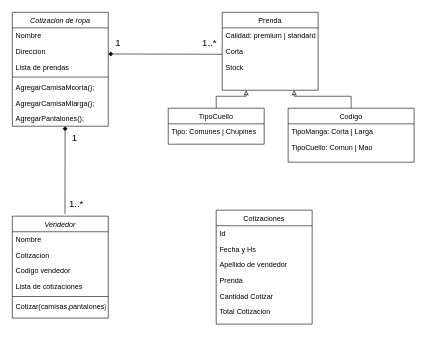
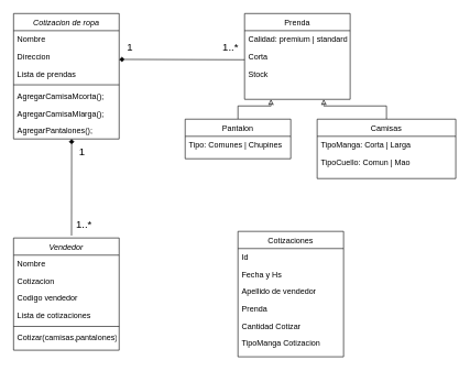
  <mxCell id="0" />
  <mxCell id="1" parent="0" />
  <mxCell id="2" value="Vendedor" style="swimlane;fontStyle=2;align=center;verticalAlign=top;childLayout=stackLayout;horizontal=1;startSize=26;horizontalStack=0;resizeParent=1;resizeLast=0;collapsible=1;marginBottom=0;rounded=0;shadow=0;strokeWidth=1;" parent="1" vertex="1"><mxGeometry x="20" y="360" width="160" height="170" as="geometry"><mxRectangle x="230" y="140" width="160" height="26" as="alternateBounds" /></mxGeometry></mxCell>
  <mxCell id="3" value="Nombre" style="text;align=left;verticalAlign=top;spacingLeft=4;spacingRight=4;overflow=hidden;rotatable=0;points=[[0,0.5],[1,0.5]];portConstraint=eastwest;" parent="2" vertex="1"><mxGeometry y="26" width="160" height="26" as="geometry" /></mxCell>
  <mxCell id="4" value="Cotizacion" style="text;align=left;verticalAlign=top;spacingLeft=4;spacingRight=4;overflow=hidden;rotatable=0;points=[[0,0.5],[1,0.5]];portConstraint=eastwest;rounded=0;shadow=0;html=0;" parent="2" vertex="1"><mxGeometry y="52" width="160" height="26" as="geometry" /></mxCell>
  <mxCell id="5" value="Codigo vendedor" style="text;align=left;verticalAlign=top;spacingLeft=4;spacingRight=4;overflow=hidden;rotatable=0;points=[[0,0.5],[1,0.5]];portConstraint=eastwest;rounded=0;shadow=0;html=0;" parent="2" vertex="1"><mxGeometry y="78" width="160" height="26" as="geometry" /></mxCell>
  <mxCell id="6" value="Lista de cotizaciones" style="text;align=left;verticalAlign=top;spacingLeft=4;spacingRight=4;overflow=hidden;rotatable=0;points=[[0,0.5],[1,0.5]];portConstraint=eastwest;rounded=0;shadow=0;html=0;" vertex="1" parent="2"><mxGeometry y="104" width="160" height="26" as="geometry" /></mxCell>
  <mxCell id="7" value="" style="line;html=1;strokeWidth=1;align=left;verticalAlign=middle;spacingTop=-1;spacingLeft=3;spacingRight=3;rotatable=0;labelPosition=right;points=[];portConstraint=eastwest;" parent="2" vertex="1"><mxGeometry y="130" width="160" height="8" as="geometry" /></mxCell>
  <mxCell id="8" value="Cotizar(camisas,pantalones)" style="text;align=left;verticalAlign=top;spacingLeft=4;spacingRight=4;overflow=hidden;rotatable=0;points=[[0,0.5],[1,0.5]];portConstraint=eastwest;rounded=0;shadow=0;html=0;" vertex="1" parent="2"><mxGeometry y="138" width="160" height="26" as="geometry" /></mxCell>
  <mxCell id="9" value="Cotizaciones" style="swimlane;fontStyle=0;align=center;verticalAlign=top;childLayout=stackLayout;horizontal=1;startSize=26;horizontalStack=0;resizeParent=1;resizeLast=0;collapsible=1;marginBottom=0;rounded=0;shadow=0;strokeWidth=1;" parent="1" vertex="1"><mxGeometry x="360" y="350" width="160" height="190" as="geometry"><mxRectangle x="550" y="140" width="160" height="26" as="alternateBounds" /></mxGeometry></mxCell>
  <mxCell id="10" value="Id" style="text;align=left;verticalAlign=top;spacingLeft=4;spacingRight=4;overflow=hidden;rotatable=0;points=[[0,0.5],[1,0.5]];portConstraint=eastwest;" parent="9" vertex="1"><mxGeometry y="26" width="160" height="26" as="geometry" /></mxCell>
  <mxCell id="11" value="Fecha y Hs" style="text;align=left;verticalAlign=top;spacingLeft=4;spacingRight=4;overflow=hidden;rotatable=0;points=[[0,0.5],[1,0.5]];portConstraint=eastwest;rounded=0;shadow=0;html=0;" parent="9" vertex="1"><mxGeometry y="52" width="160" height="26" as="geometry" /></mxCell>
  <mxCell id="12" value="Apellido de vendedor" style="text;align=left;verticalAlign=top;spacingLeft=4;spacingRight=4;overflow=hidden;rotatable=0;points=[[0,0.5],[1,0.5]];portConstraint=eastwest;rounded=0;shadow=0;html=0;" parent="9" vertex="1"><mxGeometry y="78" width="160" height="26" as="geometry" /></mxCell>
  <mxCell id="13" value="Prenda" style="text;align=left;verticalAlign=top;spacingLeft=4;spacingRight=4;overflow=hidden;rotatable=0;points=[[0,0.5],[1,0.5]];portConstraint=eastwest;rounded=0;shadow=0;html=0;" parent="9" vertex="1"><mxGeometry y="104" width="160" height="26" as="geometry" /></mxCell>
  <mxCell id="14" value="Cantidad Cotizar" style="text;align=left;verticalAlign=top;spacingLeft=4;spacingRight=4;overflow=hidden;rotatable=0;points=[[0,0.5],[1,0.5]];portConstraint=eastwest;rounded=0;shadow=0;html=0;" parent="9" vertex="1"><mxGeometry y="130" width="160" height="26" as="geometry" /></mxCell>
- <mxCell id="15" value="Total Cotizacion" style="text;align=left;verticalAlign=top;spacingLeft=4;spacingRight=4;overflow=hidden;rotatable=0;points=[[0,0.5],[1,0.5]];portConstraint=eastwest;rounded=0;shadow=0;html=0;" vertex="1" parent="9"><mxGeometry y="156" width="160" height="26" as="geometry" /></mxCell>
+ <mxCell id="15" value="TipoManga Cotizacion" style="text;align=left;verticalAlign=top;spacingLeft=4;spacingRight=4;overflow=hidden;rotatable=0;points=[[0,0.5],[1,0.5]];portConstraint=eastwest;rounded=0;shadow=0;html=0;" vertex="1" parent="9"><mxGeometry y="156" width="160" height="26" as="geometry" /></mxCell>
  <mxCell id="16" value="Cotizacion de ropa" style="swimlane;fontStyle=2;align=center;verticalAlign=top;childLayout=stackLayout;horizontal=1;startSize=26;horizontalStack=0;resizeParent=1;resizeLast=0;collapsible=1;marginBottom=0;rounded=0;shadow=0;strokeWidth=1;" vertex="1" parent="1"><mxGeometry x="20" y="20" width="160" height="190" as="geometry"><mxRectangle x="230" y="140" width="160" height="26" as="alternateBounds" /></mxGeometry></mxCell>
  <mxCell id="17" value="Nombre" style="text;align=left;verticalAlign=top;spacingLeft=4;spacingRight=4;overflow=hidden;rotatable=0;points=[[0,0.5],[1,0.5]];portConstraint=eastwest;" vertex="1" parent="16"><mxGeometry y="26" width="160" height="26" as="geometry" /></mxCell>
  <mxCell id="18" value="Direccion" style="text;align=left;verticalAlign=top;spacingLeft=4;spacingRight=4;overflow=hidden;rotatable=0;points=[[0,0.5],[1,0.5]];portConstraint=eastwest;rounded=0;shadow=0;html=0;" vertex="1" parent="16"><mxGeometry y="52" width="160" height="26" as="geometry" /></mxCell>
  <mxCell id="19" value="Lista de prendas" style="text;align=left;verticalAlign=top;spacingLeft=4;spacingRight=4;overflow=hidden;rotatable=0;points=[[0,0.5],[1,0.5]];portConstraint=eastwest;rounded=0;shadow=0;html=0;" vertex="1" parent="16"><mxGeometry y="78" width="160" height="26" as="geometry" /></mxCell>
  <mxCell id="20" value="" style="line;html=1;strokeWidth=1;align=left;verticalAlign=middle;spacingTop=-1;spacingLeft=3;spacingRight=3;rotatable=0;labelPosition=right;points=[];portConstraint=eastwest;" vertex="1" parent="16"><mxGeometry y="104" width="160" height="8" as="geometry" /></mxCell>
  <mxCell id="21" value="AgregarCamisaMcorta();&#10;" style="text;align=left;verticalAlign=top;spacingLeft=4;spacingRight=4;overflow=hidden;rotatable=0;points=[[0,0.5],[1,0.5]];portConstraint=eastwest;rounded=0;shadow=0;html=0;" vertex="1" parent="16"><mxGeometry y="112" width="160" height="26" as="geometry" /></mxCell>
  <mxCell id="22" value="AgregarCamisaMlarga();" style="text;align=left;verticalAlign=top;spacingLeft=4;spacingRight=4;overflow=hidden;rotatable=0;points=[[0,0.5],[1,0.5]];portConstraint=eastwest;rounded=0;shadow=0;html=0;" vertex="1" parent="16"><mxGeometry y="138" width="160" height="26" as="geometry" /></mxCell>
  <mxCell id="23" value="AgregarPantalones();" style="text;align=left;verticalAlign=top;spacingLeft=4;spacingRight=4;overflow=hidden;rotatable=0;points=[[0,0.5],[1,0.5]];portConstraint=eastwest;rounded=0;shadow=0;html=0;" vertex="1" parent="16"><mxGeometry y="164" width="160" height="26" as="geometry" /></mxCell>
  <mxCell id="24" value="Prenda" style="swimlane;fontStyle=0;align=center;verticalAlign=top;childLayout=stackLayout;horizontal=1;startSize=26;horizontalStack=0;resizeParent=1;resizeLast=0;collapsible=1;marginBottom=0;rounded=0;shadow=0;strokeWidth=1;" vertex="1" parent="1"><mxGeometry x="370" y="20" width="160" height="130" as="geometry"><mxRectangle x="550" y="140" width="160" height="26" as="alternateBounds" /></mxGeometry></mxCell>
  <mxCell id="25" value="Calidad: premium | standard" style="text;align=left;verticalAlign=top;spacingLeft=4;spacingRight=4;overflow=hidden;rotatable=0;points=[[0,0.5],[1,0.5]];portConstraint=eastwest;" vertex="1" parent="24"><mxGeometry y="26" width="160" height="26" as="geometry" /></mxCell>
  <mxCell id="26" value="Corta" style="text;align=left;verticalAlign=top;spacingLeft=4;spacingRight=4;overflow=hidden;rotatable=0;points=[[0,0.5],[1,0.5]];portConstraint=eastwest;rounded=0;shadow=0;html=0;" vertex="1" parent="24"><mxGeometry y="52" width="160" height="26" as="geometry" /></mxCell>
  <mxCell id="27" value="Stock" style="text;align=left;verticalAlign=top;spacingLeft=4;spacingRight=4;overflow=hidden;rotatable=0;points=[[0,0.5],[1,0.5]];portConstraint=eastwest;rounded=0;shadow=0;html=0;" vertex="1" parent="24"><mxGeometry y="78" width="160" height="26" as="geometry" /></mxCell>
  <mxCell id="28" value="" style="endArrow=none;shadow=0;strokeWidth=1;rounded=0;endFill=0;edgeStyle=elbowEdgeStyle;elbow=vertical;startArrow=diamond;startFill=1;" edge="1" parent="1"><mxGeometry x="0.5" y="41" relative="1" as="geometry"><mxPoint x="180" y="89.5" as="sourcePoint" /><mxPoint x="370" y="89.5" as="targetPoint" /><mxPoint x="-40" y="32" as="offset" /></mxGeometry></mxCell>
  <mxCell id="29" value="1" style="resizable=0;align=left;verticalAlign=bottom;labelBackgroundColor=none;fontSize=16;" connectable="0" vertex="1" parent="28"><mxGeometry x="-1" relative="1" as="geometry"><mxPoint x="10" y="-9" as="offset" /></mxGeometry></mxCell>
  <mxCell id="30" value="1..*" style="resizable=0;align=right;verticalAlign=bottom;labelBackgroundColor=none;fontSize=16;" connectable="0" vertex="1" parent="28"><mxGeometry x="1" relative="1" as="geometry"><mxPoint x="-8" y="-9" as="offset" /></mxGeometry></mxCell>
  <mxCell id="31" value="" style="endArrow=none;shadow=0;strokeWidth=1;rounded=0;endFill=0;edgeStyle=elbowEdgeStyle;elbow=vertical;startArrow=diamond;startFill=1;entryX=0.549;entryY=-0.021;entryDx=0;entryDy=0;entryPerimeter=0;" edge="1" parent="1" target="2"><mxGeometry x="0.5" y="41" relative="1" as="geometry"><mxPoint x="108" y="210" as="sourcePoint" /><mxPoint x="294" y="200" as="targetPoint" /><mxPoint x="-40" y="32" as="offset" /><Array as="points"><mxPoint x="90" y="210" /></Array></mxGeometry></mxCell>
  <mxCell id="32" value="1" style="resizable=0;align=left;verticalAlign=bottom;labelBackgroundColor=none;fontSize=16;" connectable="0" vertex="1" parent="31"><mxGeometry x="-1" relative="1" as="geometry"><mxPoint x="10" y="30" as="offset" /></mxGeometry></mxCell>
  <mxCell id="33" value="1..*" style="resizable=0;align=right;verticalAlign=bottom;labelBackgroundColor=none;fontSize=16;" connectable="0" vertex="1" parent="31"><mxGeometry x="1" relative="1" as="geometry"><mxPoint x="32" y="-7" as="offset" /></mxGeometry></mxCell>
  <mxCell id="34" style="edgeStyle=orthogonalEdgeStyle;rounded=0;orthogonalLoop=1;jettySize=auto;html=1;exitX=0.5;exitY=0;exitDx=0;exitDy=0;fontSize=16;startArrow=none;startFill=0;endArrow=classic;endFill=0;entryX=0.25;entryY=1;entryDx=0;entryDy=0;" edge="1" parent="1" source="35" target="24"><mxGeometry relative="1" as="geometry"><mxPoint x="390" y="150" as="targetPoint" /></mxGeometry></mxCell>
- <mxCell id="35" value="TipoCuello" style="swimlane;fontStyle=0;align=center;verticalAlign=top;childLayout=stackLayout;horizontal=1;startSize=26;horizontalStack=0;resizeParent=1;resizeLast=0;collapsible=1;marginBottom=0;rounded=0;shadow=0;strokeWidth=1;" vertex="1" parent="1"><mxGeometry x="280" y="180" width="160" height="60" as="geometry"><mxRectangle x="550" y="140" width="160" height="26" as="alternateBounds" /></mxGeometry></mxCell>
+ <mxCell id="35" value="Pantalon" style="swimlane;fontStyle=0;align=center;verticalAlign=top;childLayout=stackLayout;horizontal=1;startSize=26;horizontalStack=0;resizeParent=1;resizeLast=0;collapsible=1;marginBottom=0;rounded=0;shadow=0;strokeWidth=1;" vertex="1" parent="1"><mxGeometry x="280" y="180" width="160" height="60" as="geometry"><mxRectangle x="550" y="140" width="160" height="26" as="alternateBounds" /></mxGeometry></mxCell>
  <mxCell id="36" value="Tipo: Comunes | Chupines" style="text;align=left;verticalAlign=top;spacingLeft=4;spacingRight=4;overflow=hidden;rotatable=0;points=[[0,0.5],[1,0.5]];portConstraint=eastwest;" vertex="1" parent="35"><mxGeometry y="26" width="160" height="26" as="geometry" /></mxCell>
  <mxCell id="37" style="edgeStyle=orthogonalEdgeStyle;rounded=0;orthogonalLoop=1;jettySize=auto;html=1;exitX=0.5;exitY=0;exitDx=0;exitDy=0;entryX=0.75;entryY=1;entryDx=0;entryDy=0;fontSize=16;startArrow=none;startFill=0;endArrow=classic;endFill=0;" edge="1" parent="1" source="38" target="24"><mxGeometry relative="1" as="geometry" /></mxCell>
- <mxCell id="38" value="Codigo" style="swimlane;fontStyle=0;align=center;verticalAlign=top;childLayout=stackLayout;horizontal=1;startSize=26;horizontalStack=0;resizeParent=1;resizeLast=0;collapsible=1;marginBottom=0;rounded=0;shadow=0;strokeWidth=1;" vertex="1" parent="1"><mxGeometry x="480" y="180" width="210" height="90" as="geometry"><mxRectangle x="550" y="140" width="160" height="26" as="alternateBounds" /></mxGeometry></mxCell>
+ <mxCell id="38" value="Camisas" style="swimlane;fontStyle=0;align=center;verticalAlign=top;childLayout=stackLayout;horizontal=1;startSize=26;horizontalStack=0;resizeParent=1;resizeLast=0;collapsible=1;marginBottom=0;rounded=0;shadow=0;strokeWidth=1;" vertex="1" parent="1"><mxGeometry x="480" y="180" width="210" height="90" as="geometry"><mxRectangle x="550" y="140" width="160" height="26" as="alternateBounds" /></mxGeometry></mxCell>
  <mxCell id="39" value="TipoManga: Corta | Larga" style="text;align=left;verticalAlign=top;spacingLeft=4;spacingRight=4;overflow=hidden;rotatable=0;points=[[0,0.5],[1,0.5]];portConstraint=eastwest;" vertex="1" parent="38"><mxGeometry y="26" width="210" height="26" as="geometry" /></mxCell>
  <mxCell id="40" value="TipoCuello: Comun | Mao" style="text;align=left;verticalAlign=top;spacingLeft=4;spacingRight=4;overflow=hidden;rotatable=0;points=[[0,0.5],[1,0.5]];portConstraint=eastwest;" vertex="1" parent="38"><mxGeometry y="52" width="210" height="26" as="geometry" /></mxCell>
